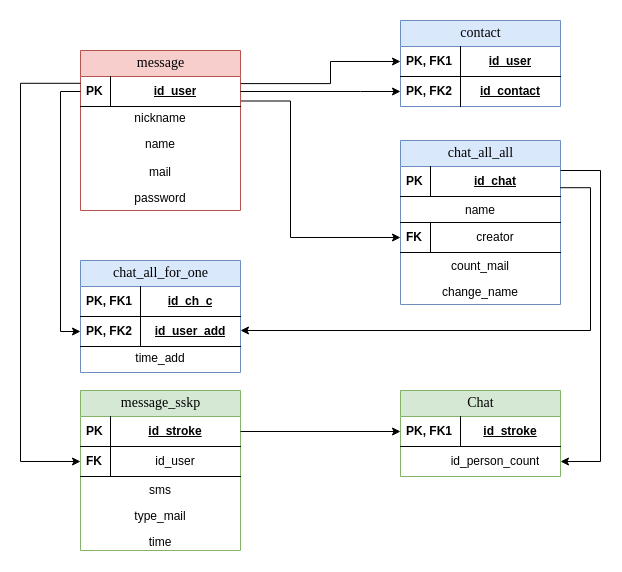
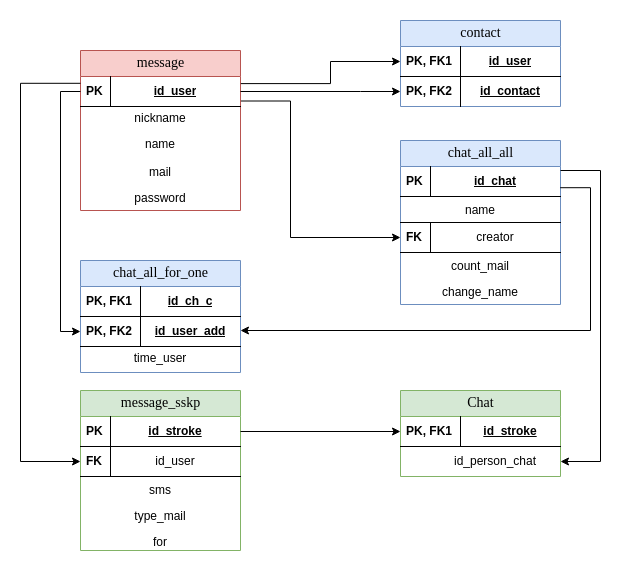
  <mxCell id="0" />
  <mxCell id="1" parent="0" />
  <mxCell id="2" value="chat_all_all" style="swimlane;html=1;fontStyle=0;childLayout=stackLayout;horizontal=1;startSize=26;fillColor=#dae8fc;horizontalStack=0;resizeParent=1;resizeLast=0;collapsible=1;marginBottom=0;swimlaneFillColor=#ffffff;align=center;rounded=0;shadow=0;comic=0;labelBackgroundColor=none;strokeWidth=1;fontFamily=Verdana;fontSize=14;strokeColor=#6c8ebf;" parent="1" vertex="1"><mxGeometry x="400" y="140" width="160" height="164" as="geometry"><mxRectangle x="320" y="140" width="130" height="30" as="alternateBounds" /></mxGeometry></mxCell>
  <mxCell id="3" value="id_chat" style="shape=partialRectangle;top=0;left=0;right=0;bottom=1;html=1;align=center;verticalAlign=middle;fillColor=none;spacingLeft=34;spacingRight=4;whiteSpace=wrap;overflow=hidden;rotatable=0;points=[[0,0.5],[1,0.5]];portConstraint=eastwest;dropTarget=0;fontStyle=5;" parent="2" vertex="1"><mxGeometry y="26" width="160" height="30" as="geometry" /></mxCell>
  <mxCell id="4" value="PK" style="shape=partialRectangle;fontStyle=1;top=0;left=0;bottom=0;html=1;fillColor=none;align=left;verticalAlign=middle;spacingLeft=4;spacingRight=4;whiteSpace=wrap;overflow=hidden;rotatable=0;points=[];portConstraint=eastwest;part=1;" parent="3" vertex="1" connectable="0"><mxGeometry width="30" height="30" as="geometry" /></mxCell>
  <mxCell id="5" value="name" style="shape=partialRectangle;top=0;left=0;right=0;bottom=0;html=1;align=center;verticalAlign=top;spacingLeft=4;spacingRight=4;whiteSpace=wrap;overflow=hidden;rotatable=0;points=[[0,0.5],[1,0.5]];portConstraint=eastwest;dropTarget=0;perimeterSpacing=0;fillColor=none;strokeColor=default;" parent="2" vertex="1"><mxGeometry y="56" width="160" height="26" as="geometry" /></mxCell>
  <mxCell id="6" value="&lt;span style=&quot;font-weight: 400;&quot;&gt;creator&lt;/span&gt;" style="shape=partialRectangle;top=1;left=0;right=0;bottom=1;html=1;align=center;verticalAlign=middle;fillColor=none;spacingLeft=34;spacingRight=4;whiteSpace=wrap;overflow=hidden;rotatable=0;points=[[0,0.5],[1,0.5]];portConstraint=eastwest;dropTarget=0;fontStyle=1;" parent="2" vertex="1"><mxGeometry y="82" width="160" height="30" as="geometry" /></mxCell>
  <mxCell id="7" value="FK" style="shape=partialRectangle;fontStyle=1;top=0;left=0;bottom=0;html=1;fillColor=none;align=left;verticalAlign=middle;spacingLeft=4;spacingRight=4;whiteSpace=wrap;overflow=hidden;rotatable=0;points=[];portConstraint=eastwest;part=1;" parent="6" vertex="1" connectable="0"><mxGeometry width="30" height="30" as="geometry" /></mxCell>
  <mxCell id="8" value="count_mail" style="shape=partialRectangle;top=0;left=0;right=0;bottom=1;html=1;align=center;verticalAlign=top;fillColor=none;spacingLeft=4;spacingRight=4;whiteSpace=wrap;overflow=hidden;rotatable=0;points=[[0,0.5],[1,0.5]];portConstraint=eastwest;dropTarget=0;strokeColor=none;" parent="2" vertex="1"><mxGeometry y="112" width="160" height="26" as="geometry" /></mxCell>
  <mxCell id="9" value="change_name" style="shape=partialRectangle;top=0;left=0;right=0;bottom=1;html=1;align=center;verticalAlign=top;fillColor=none;spacingLeft=4;spacingRight=4;whiteSpace=wrap;overflow=hidden;rotatable=0;points=[[0,0.5],[1,0.5]];portConstraint=eastwest;dropTarget=0;strokeColor=none;" vertex="1" parent="2"><mxGeometry y="138" width="160" height="26" as="geometry" /></mxCell>
  <mxCell id="10" value="contact" style="swimlane;html=1;fontStyle=0;childLayout=stackLayout;horizontal=1;startSize=26;fillColor=#dae8fc;horizontalStack=0;resizeParent=1;resizeLast=0;collapsible=1;marginBottom=0;swimlaneFillColor=#ffffff;align=center;rounded=0;shadow=0;comic=0;labelBackgroundColor=none;strokeWidth=1;fontFamily=Verdana;fontSize=14;strokeColor=#6c8ebf;" parent="1" vertex="1"><mxGeometry x="400" y="20" width="160" height="86" as="geometry"><mxRectangle x="320" y="140" width="130" height="30" as="alternateBounds" /></mxGeometry></mxCell>
  <mxCell id="11" value="&lt;div&gt;id_user&lt;br&gt;&lt;/div&gt;" style="shape=partialRectangle;top=0;left=0;right=0;bottom=1;html=1;align=center;verticalAlign=middle;fillColor=none;spacingLeft=64;spacingRight=4;whiteSpace=wrap;overflow=hidden;rotatable=0;points=[[0,0.5],[1,0.5]];portConstraint=eastwest;dropTarget=0;fontStyle=5;" parent="10" vertex="1"><mxGeometry y="26" width="160" height="30" as="geometry" /></mxCell>
  <mxCell id="12" value="&lt;div style=&quot;text-align: right;&quot;&gt;&lt;span style=&quot;background-color: initial;&quot;&gt;PK,&amp;nbsp;&lt;/span&gt;&lt;span style=&quot;background-color: initial;&quot;&gt;FK1&lt;/span&gt;&lt;br&gt;&lt;/div&gt;" style="shape=partialRectangle;fontStyle=1;top=0;left=0;bottom=0;html=1;fillColor=none;align=left;verticalAlign=middle;spacingLeft=4;spacingRight=4;whiteSpace=wrap;overflow=hidden;rotatable=0;points=[];portConstraint=eastwest;part=1;" parent="11" vertex="1" connectable="0"><mxGeometry width="60" height="30" as="geometry" /></mxCell>
  <mxCell id="13" value="&lt;div&gt;id_contact&lt;br&gt;&lt;/div&gt;" style="shape=partialRectangle;top=0;left=0;right=0;bottom=0;html=1;align=center;verticalAlign=middle;fillColor=none;spacingLeft=64;spacingRight=4;whiteSpace=wrap;overflow=hidden;rotatable=0;points=[[0,0.5],[1,0.5]];portConstraint=eastwest;dropTarget=0;fontStyle=5;" parent="10" vertex="1"><mxGeometry y="56" width="160" height="30" as="geometry" /></mxCell>
  <mxCell id="14" value="&lt;div style=&quot;text-align: right;&quot;&gt;&lt;span style=&quot;background-color: initial;&quot;&gt;PK,&amp;nbsp;&lt;/span&gt;&lt;span style=&quot;background-color: initial;&quot;&gt;FK2&lt;/span&gt;&lt;br&gt;&lt;/div&gt;" style="shape=partialRectangle;fontStyle=1;top=0;left=0;bottom=0;html=1;fillColor=none;align=left;verticalAlign=middle;spacingLeft=4;spacingRight=4;whiteSpace=wrap;overflow=hidden;rotatable=0;points=[];portConstraint=eastwest;part=1;" parent="13" vertex="1" connectable="0"><mxGeometry width="60" height="30" as="geometry" /></mxCell>
  <mxCell id="15" value="Chat" style="swimlane;html=1;fontStyle=0;childLayout=stackLayout;horizontal=1;startSize=26;fillColor=#d5e8d4;horizontalStack=0;resizeParent=1;resizeLast=0;collapsible=1;marginBottom=0;swimlaneFillColor=#ffffff;align=center;rounded=0;shadow=0;comic=0;labelBackgroundColor=none;strokeWidth=1;fontFamily=Verdana;fontSize=14;strokeColor=#82b366;" parent="1" vertex="1"><mxGeometry x="400" y="390" width="160" height="86" as="geometry"><mxRectangle x="320" y="140" width="130" height="30" as="alternateBounds" /></mxGeometry></mxCell>
  <mxCell id="16" value="&lt;div&gt;id_stroke&lt;br&gt;&lt;/div&gt;" style="shape=partialRectangle;top=0;left=0;right=0;bottom=1;html=1;align=center;verticalAlign=middle;fillColor=none;spacingLeft=64;spacingRight=4;whiteSpace=wrap;overflow=hidden;rotatable=0;points=[[0,0.5],[1,0.5]];portConstraint=eastwest;dropTarget=0;fontStyle=5;" parent="15" vertex="1"><mxGeometry y="26" width="160" height="30" as="geometry" /></mxCell>
  <mxCell id="17" value="&lt;div style=&quot;text-align: right;&quot;&gt;&lt;span style=&quot;background-color: initial;&quot;&gt;PK,&amp;nbsp;&lt;/span&gt;&lt;span style=&quot;background-color: initial;&quot;&gt;FK1&lt;/span&gt;&lt;br&gt;&lt;/div&gt;" style="shape=partialRectangle;fontStyle=1;top=0;left=0;bottom=0;html=1;fillColor=none;align=left;verticalAlign=middle;spacingLeft=4;spacingRight=4;whiteSpace=wrap;overflow=hidden;rotatable=0;points=[];portConstraint=eastwest;part=1;" parent="16" vertex="1" connectable="0"><mxGeometry width="60" height="30" as="geometry" /></mxCell>
- <mxCell id="18" value="&lt;span style=&quot;font-weight: normal;&quot;&gt;id_person_count&lt;/span&gt;" style="shape=partialRectangle;top=0;left=0;right=0;bottom=0;html=1;align=center;verticalAlign=middle;fillColor=none;spacingLeft=34;spacingRight=4;whiteSpace=wrap;overflow=hidden;rotatable=0;points=[[0,0.5],[1,0.5]];portConstraint=eastwest;dropTarget=0;fontStyle=1;" parent="15" vertex="1"><mxGeometry y="56" width="160" height="30" as="geometry" /></mxCell>
+ <mxCell id="18" value="&lt;span style=&quot;font-weight: normal;&quot;&gt;id_person_chat&lt;/span&gt;" style="shape=partialRectangle;top=0;left=0;right=0;bottom=0;html=1;align=center;verticalAlign=middle;fillColor=none;spacingLeft=34;spacingRight=4;whiteSpace=wrap;overflow=hidden;rotatable=0;points=[[0,0.5],[1,0.5]];portConstraint=eastwest;dropTarget=0;fontStyle=1;" parent="15" vertex="1"><mxGeometry y="56" width="160" height="30" as="geometry" /></mxCell>
  <mxCell id="19" value="message_sskp" style="swimlane;html=1;fontStyle=0;childLayout=stackLayout;horizontal=1;startSize=26;fillColor=#d5e8d4;horizontalStack=0;resizeParent=1;resizeLast=0;collapsible=1;marginBottom=0;swimlaneFillColor=#ffffff;align=center;rounded=0;shadow=0;comic=0;labelBackgroundColor=none;strokeWidth=1;fontFamily=Verdana;fontSize=14;strokeColor=#82b366;" parent="1" vertex="1"><mxGeometry x="80" y="390" width="160" height="160" as="geometry"><mxRectangle x="320" y="140" width="130" height="30" as="alternateBounds" /></mxGeometry></mxCell>
  <mxCell id="20" value="id_stroke" style="shape=partialRectangle;top=0;left=0;right=0;bottom=1;html=1;align=center;verticalAlign=middle;fillColor=none;spacingLeft=34;spacingRight=4;whiteSpace=wrap;overflow=hidden;rotatable=0;points=[[0,0.5],[1,0.5]];portConstraint=eastwest;dropTarget=0;fontStyle=5;" parent="19" vertex="1"><mxGeometry y="26" width="160" height="30" as="geometry" /></mxCell>
  <mxCell id="21" value="PK" style="shape=partialRectangle;fontStyle=1;top=0;left=0;bottom=0;html=1;fillColor=none;align=left;verticalAlign=middle;spacingLeft=4;spacingRight=4;whiteSpace=wrap;overflow=hidden;rotatable=0;points=[];portConstraint=eastwest;part=1;" parent="20" vertex="1" connectable="0"><mxGeometry width="30" height="30" as="geometry" /></mxCell>
  <mxCell id="22" value="&lt;span style=&quot;font-weight: 400;&quot;&gt;id_user&lt;/span&gt;" style="shape=partialRectangle;top=0;left=0;right=0;bottom=1;html=1;align=center;verticalAlign=middle;fillColor=none;spacingLeft=34;spacingRight=4;whiteSpace=wrap;overflow=hidden;rotatable=0;points=[[0,0.5],[1,0.5]];portConstraint=eastwest;dropTarget=0;fontStyle=1;" parent="19" vertex="1"><mxGeometry y="56" width="160" height="30" as="geometry" /></mxCell>
  <mxCell id="23" value="FK" style="shape=partialRectangle;fontStyle=1;top=0;left=0;bottom=0;html=1;fillColor=none;align=left;verticalAlign=middle;spacingLeft=4;spacingRight=4;whiteSpace=wrap;overflow=hidden;rotatable=0;points=[];portConstraint=eastwest;part=1;" parent="22" vertex="1" connectable="0"><mxGeometry width="30" height="30" as="geometry" /></mxCell>
  <mxCell id="24" value="&lt;div&gt;sms&lt;/div&gt;" style="shape=partialRectangle;top=0;left=0;right=0;bottom=1;html=1;align=center;verticalAlign=top;fillColor=none;spacingLeft=4;spacingRight=4;whiteSpace=wrap;overflow=hidden;rotatable=0;points=[[0,0.5],[1,0.5]];portConstraint=eastwest;dropTarget=0;strokeColor=none;" parent="19" vertex="1"><mxGeometry y="86" width="160" height="26" as="geometry" /></mxCell>
  <mxCell id="25" value="&lt;div&gt;type_mail&lt;/div&gt;" style="shape=partialRectangle;top=0;left=0;right=0;bottom=0;html=1;align=center;verticalAlign=top;spacingLeft=4;spacingRight=4;whiteSpace=wrap;overflow=hidden;rotatable=0;points=[[0,0.5],[1,0.5]];portConstraint=eastwest;dropTarget=0;perimeterSpacing=0;fillColor=none;strokeColor=default;" parent="19" vertex="1"><mxGeometry y="112" width="160" height="26" as="geometry" /></mxCell>
- <mxCell id="26" value="&lt;div&gt;time&lt;/div&gt;" style="shape=partialRectangle;top=0;left=0;right=0;bottom=1;html=1;align=center;verticalAlign=top;spacingLeft=4;spacingRight=4;whiteSpace=wrap;overflow=hidden;rotatable=0;points=[[0,0.5],[1,0.5]];portConstraint=eastwest;dropTarget=0;fillColor=none;strokeColor=none;" parent="19" vertex="1"><mxGeometry y="138" width="160" height="22" as="geometry" /></mxCell>
+ <mxCell id="26" value="&lt;div&gt;for&lt;/div&gt;" style="shape=partialRectangle;top=0;left=0;right=0;bottom=1;html=1;align=center;verticalAlign=top;spacingLeft=4;spacingRight=4;whiteSpace=wrap;overflow=hidden;rotatable=0;points=[[0,0.5],[1,0.5]];portConstraint=eastwest;dropTarget=0;fillColor=none;strokeColor=none;" parent="19" vertex="1"><mxGeometry y="138" width="160" height="22" as="geometry" /></mxCell>
  <mxCell id="27" value="message" style="swimlane;html=1;fontStyle=0;childLayout=stackLayout;horizontal=1;startSize=26;fillColor=#f8cecc;horizontalStack=0;resizeParent=1;resizeLast=0;collapsible=1;marginBottom=0;swimlaneFillColor=#ffffff;align=center;rounded=0;shadow=0;comic=0;labelBackgroundColor=none;strokeWidth=1;fontFamily=Verdana;fontSize=14;strokeColor=#b85450;" parent="1" vertex="1"><mxGeometry x="80" y="50" width="160" height="160" as="geometry"><mxRectangle x="320" y="140" width="130" height="30" as="alternateBounds" /></mxGeometry></mxCell>
  <mxCell id="28" value="id_user" style="shape=partialRectangle;top=0;left=0;right=0;bottom=1;html=1;align=center;verticalAlign=middle;fillColor=none;spacingLeft=34;spacingRight=4;whiteSpace=wrap;overflow=hidden;rotatable=0;points=[[0,0.5],[1,0.5]];portConstraint=eastwest;dropTarget=0;fontStyle=5;" parent="27" vertex="1"><mxGeometry y="26" width="160" height="30" as="geometry" /></mxCell>
  <mxCell id="29" value="PK" style="shape=partialRectangle;fontStyle=1;top=0;left=0;bottom=0;html=1;fillColor=none;align=left;verticalAlign=middle;spacingLeft=4;spacingRight=4;whiteSpace=wrap;overflow=hidden;rotatable=0;points=[];portConstraint=eastwest;part=1;" parent="28" vertex="1" connectable="0"><mxGeometry width="30" height="30" as="geometry" /></mxCell>
  <mxCell id="30" value="nickname" style="shape=partialRectangle;top=0;left=0;right=0;bottom=1;html=1;align=center;verticalAlign=top;fillColor=none;spacingLeft=4;spacingRight=4;whiteSpace=wrap;overflow=hidden;rotatable=0;points=[[0,0.5],[1,0.5]];portConstraint=eastwest;dropTarget=0;spacing=0;strokeColor=none;" parent="27" vertex="1"><mxGeometry y="56" width="160" height="26" as="geometry" /></mxCell>
  <mxCell id="31" value="&lt;div&gt;name&lt;/div&gt;" style="shape=partialRectangle;top=0;left=0;right=0;bottom=1;html=1;align=center;verticalAlign=top;fillColor=none;spacingLeft=4;spacingRight=4;whiteSpace=wrap;overflow=hidden;rotatable=0;points=[[0,0.5],[1,0.5]];portConstraint=eastwest;dropTarget=0;spacing=0;strokeColor=none;" parent="27" vertex="1"><mxGeometry y="82" width="160" height="26" as="geometry" /></mxCell>
  <mxCell id="32" value="mail" style="shape=partialRectangle;top=0;left=0;right=0;bottom=1;html=1;align=center;verticalAlign=top;fillColor=none;spacingLeft=4;spacingRight=4;whiteSpace=wrap;overflow=hidden;rotatable=0;points=[[0,0.5],[1,0.5]];portConstraint=eastwest;dropTarget=0;strokeColor=none;" parent="27" vertex="1"><mxGeometry y="108" width="160" height="26" as="geometry" /></mxCell>
  <mxCell id="33" value="password" style="shape=partialRectangle;top=0;left=0;right=0;bottom=0;html=1;align=center;verticalAlign=top;spacingLeft=4;spacingRight=4;whiteSpace=wrap;overflow=hidden;rotatable=0;points=[[0,0.5],[1,0.5]];portConstraint=eastwest;dropTarget=0;perimeterSpacing=0;fillColor=none;strokeColor=default;" parent="27" vertex="1"><mxGeometry y="134" width="160" height="26" as="geometry" /></mxCell>
  <mxCell id="34" value="chat_all_for_one" style="swimlane;html=1;fontStyle=0;childLayout=stackLayout;horizontal=1;startSize=26;fillColor=#dae8fc;horizontalStack=0;resizeParent=1;resizeLast=0;collapsible=1;marginBottom=0;swimlaneFillColor=#ffffff;align=center;rounded=0;shadow=0;comic=0;labelBackgroundColor=none;strokeWidth=1;fontFamily=Verdana;fontSize=14;strokeColor=#6c8ebf;" parent="1" vertex="1"><mxGeometry x="80" y="260" width="160" height="112" as="geometry"><mxRectangle x="320" y="140" width="130" height="30" as="alternateBounds" /></mxGeometry></mxCell>
  <mxCell id="35" value="&lt;div&gt;id_ch_c&lt;br&gt;&lt;/div&gt;" style="shape=partialRectangle;top=0;left=0;right=0;bottom=1;html=1;align=center;verticalAlign=middle;fillColor=none;spacingLeft=64;spacingRight=4;whiteSpace=wrap;overflow=hidden;rotatable=0;points=[[0,0.5],[1,0.5]];portConstraint=eastwest;dropTarget=0;fontStyle=5;" parent="34" vertex="1"><mxGeometry y="26" width="160" height="30" as="geometry" /></mxCell>
  <mxCell id="36" value="&lt;div style=&quot;text-align: right;&quot;&gt;&lt;span style=&quot;background-color: initial;&quot;&gt;PK,&amp;nbsp;&lt;/span&gt;&lt;span style=&quot;background-color: initial;&quot;&gt;FK1&lt;/span&gt;&lt;br&gt;&lt;/div&gt;" style="shape=partialRectangle;fontStyle=1;top=0;left=0;bottom=0;html=1;fillColor=none;align=left;verticalAlign=middle;spacingLeft=4;spacingRight=4;whiteSpace=wrap;overflow=hidden;rotatable=0;points=[];portConstraint=eastwest;part=1;" parent="35" vertex="1" connectable="0"><mxGeometry width="60" height="30" as="geometry" /></mxCell>
  <mxCell id="37" value="&lt;div&gt;id_user_add&lt;br&gt;&lt;/div&gt;" style="shape=partialRectangle;top=0;left=0;right=0;bottom=1;html=1;align=center;verticalAlign=middle;fillColor=none;spacingLeft=64;spacingRight=4;whiteSpace=wrap;overflow=hidden;rotatable=0;points=[[0,0.5],[1,0.5]];portConstraint=eastwest;dropTarget=0;fontStyle=5;" parent="34" vertex="1"><mxGeometry y="56" width="160" height="30" as="geometry" /></mxCell>
  <mxCell id="38" value="&lt;div style=&quot;text-align: right;&quot;&gt;&lt;span style=&quot;background-color: initial;&quot;&gt;PK,&amp;nbsp;&lt;/span&gt;&lt;span style=&quot;background-color: initial;&quot;&gt;FK2&lt;/span&gt;&lt;br&gt;&lt;/div&gt;" style="shape=partialRectangle;fontStyle=1;top=0;left=0;bottom=0;html=1;fillColor=none;align=left;verticalAlign=middle;spacingLeft=4;spacingRight=4;whiteSpace=wrap;overflow=hidden;rotatable=0;points=[];portConstraint=eastwest;part=1;" parent="37" vertex="1" connectable="0"><mxGeometry width="60" height="30" as="geometry" /></mxCell>
- <mxCell id="39" value="&lt;div&gt;&lt;div&gt;time_add&lt;/div&gt;&lt;/div&gt;" style="shape=partialRectangle;top=0;left=0;right=0;bottom=1;html=1;align=center;verticalAlign=top;fillColor=none;spacingLeft=4;spacingRight=4;whiteSpace=wrap;overflow=hidden;rotatable=0;points=[[0,0.5],[1,0.5]];portConstraint=eastwest;dropTarget=0;spacing=0;strokeColor=none;" parent="34" vertex="1"><mxGeometry y="86" width="160" height="26" as="geometry" /></mxCell>
+ <mxCell id="39" value="&lt;div&gt;&lt;div&gt;time_user&lt;/div&gt;&lt;/div&gt;" style="shape=partialRectangle;top=0;left=0;right=0;bottom=1;html=1;align=center;verticalAlign=top;fillColor=none;spacingLeft=4;spacingRight=4;whiteSpace=wrap;overflow=hidden;rotatable=0;points=[[0,0.5],[1,0.5]];portConstraint=eastwest;dropTarget=0;spacing=0;strokeColor=none;" parent="34" vertex="1"><mxGeometry y="86" width="160" height="26" as="geometry" /></mxCell>
  <mxCell id="40" style="edgeStyle=orthogonalEdgeStyle;rounded=0;orthogonalLoop=1;jettySize=auto;html=1;exitX=0;exitY=0.5;exitDx=0;exitDy=0;entryX=0;entryY=0.5;entryDx=0;entryDy=0;" parent="1" source="28" target="37" edge="1"><mxGeometry relative="1" as="geometry" /></mxCell>
  <mxCell id="41" style="edgeStyle=orthogonalEdgeStyle;rounded=0;orthogonalLoop=1;jettySize=auto;html=1;exitX=0;exitY=0.227;exitDx=0;exitDy=0;entryX=0;entryY=0.5;entryDx=0;entryDy=0;exitPerimeter=0;" parent="1" source="28" target="22" edge="1"><mxGeometry relative="1" as="geometry"><mxPoint x="10" y="70" as="sourcePoint" /><mxPoint x="10" y="330" as="targetPoint" /><Array as="points"><mxPoint x="20" y="83" /><mxPoint x="20" y="461" /></Array></mxGeometry></mxCell>
  <mxCell id="42" style="edgeStyle=orthogonalEdgeStyle;rounded=0;orthogonalLoop=1;jettySize=auto;html=1;exitX=1.003;exitY=0.817;exitDx=0;exitDy=0;entryX=0;entryY=0.5;entryDx=0;entryDy=0;exitPerimeter=0;" parent="1" source="28" target="6" edge="1"><mxGeometry relative="1" as="geometry"><mxPoint x="300" y="90" as="sourcePoint" /><mxPoint x="300" y="350" as="targetPoint" /><Array as="points"><mxPoint x="290" y="101" /><mxPoint x="290" y="237" /></Array></mxGeometry></mxCell>
  <mxCell id="43" style="edgeStyle=orthogonalEdgeStyle;rounded=0;orthogonalLoop=1;jettySize=auto;html=1;exitX=1;exitY=0.5;exitDx=0;exitDy=0;entryX=0;entryY=0.5;entryDx=0;entryDy=0;" parent="1" source="28" target="13" edge="1"><mxGeometry relative="1" as="geometry"><mxPoint x="310" y="100" as="sourcePoint" /><mxPoint x="310" y="360" as="targetPoint" /><Array as="points"><mxPoint x="360" y="91" /><mxPoint x="360" y="91" /></Array></mxGeometry></mxCell>
  <mxCell id="44" style="edgeStyle=orthogonalEdgeStyle;rounded=0;orthogonalLoop=1;jettySize=auto;html=1;exitX=1.002;exitY=0.237;exitDx=0;exitDy=0;exitPerimeter=0;entryX=0;entryY=0.5;entryDx=0;entryDy=0;" parent="1" source="28" target="11" edge="1"><mxGeometry relative="1" as="geometry"><mxPoint x="320" y="110" as="sourcePoint" /><mxPoint x="380" y="200" as="targetPoint" /><Array as="points"><mxPoint x="330" y="83" /><mxPoint x="330" y="61" /></Array></mxGeometry></mxCell>
  <mxCell id="45" style="edgeStyle=orthogonalEdgeStyle;rounded=0;orthogonalLoop=1;jettySize=auto;html=1;exitX=0.998;exitY=0.707;exitDx=0;exitDy=0;exitPerimeter=0;" parent="1" source="3" edge="1"><mxGeometry relative="1" as="geometry"><mxPoint x="600" y="290" as="sourcePoint" /><mxPoint x="240" y="330" as="targetPoint" /><Array as="points"><mxPoint x="590" y="187" /><mxPoint x="590" y="330" /><mxPoint x="240" y="330" /></Array></mxGeometry></mxCell>
  <mxCell id="46" style="edgeStyle=orthogonalEdgeStyle;rounded=0;orthogonalLoop=1;jettySize=auto;html=1;exitX=1;exitY=0.5;exitDx=0;exitDy=0;" parent="1" source="20" target="16" edge="1"><mxGeometry relative="1" as="geometry" /></mxCell>
  <mxCell id="47" style="edgeStyle=orthogonalEdgeStyle;rounded=0;orthogonalLoop=1;jettySize=auto;html=1;entryX=1;entryY=0.5;entryDx=0;entryDy=0;" edge="1" parent="1" target="18"><mxGeometry relative="1" as="geometry"><mxPoint x="560" y="170" as="sourcePoint" /><mxPoint x="250" y="341" as="targetPoint" /><Array as="points"><mxPoint x="600" y="170" /><mxPoint x="600" y="461" /></Array></mxGeometry></mxCell>
